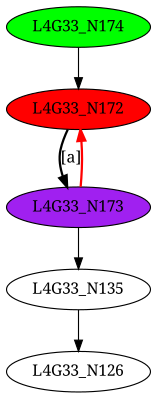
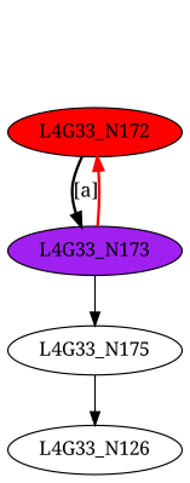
  digraph {
    fontname="Noto Serif"
    node [fontname="Noto Serif" style=filled]
    edge [fontname="Noto Serif"]
    L4G33_N172 [fillcolor=red]
    L4G33_N173 [fillcolor=purple]
-   L4G33_N175 [label=L4G33_N135 style=""]
+   L4G33_N175 [style=""]
    n4 [label=L4G33_N126 style=""]
-   L4G33_N174 [fillcolor=green]
    L4G33_N172 -> L4G33_N173 [label="[a]" style=bold]
    L4G33_N173 -> L4G33_N172 [color=red style=bold]
    L4G33_N173 -> L4G33_N175
    L4G33_N175 -> n4
-   L4G33_N174 -> L4G33_N172
  }
